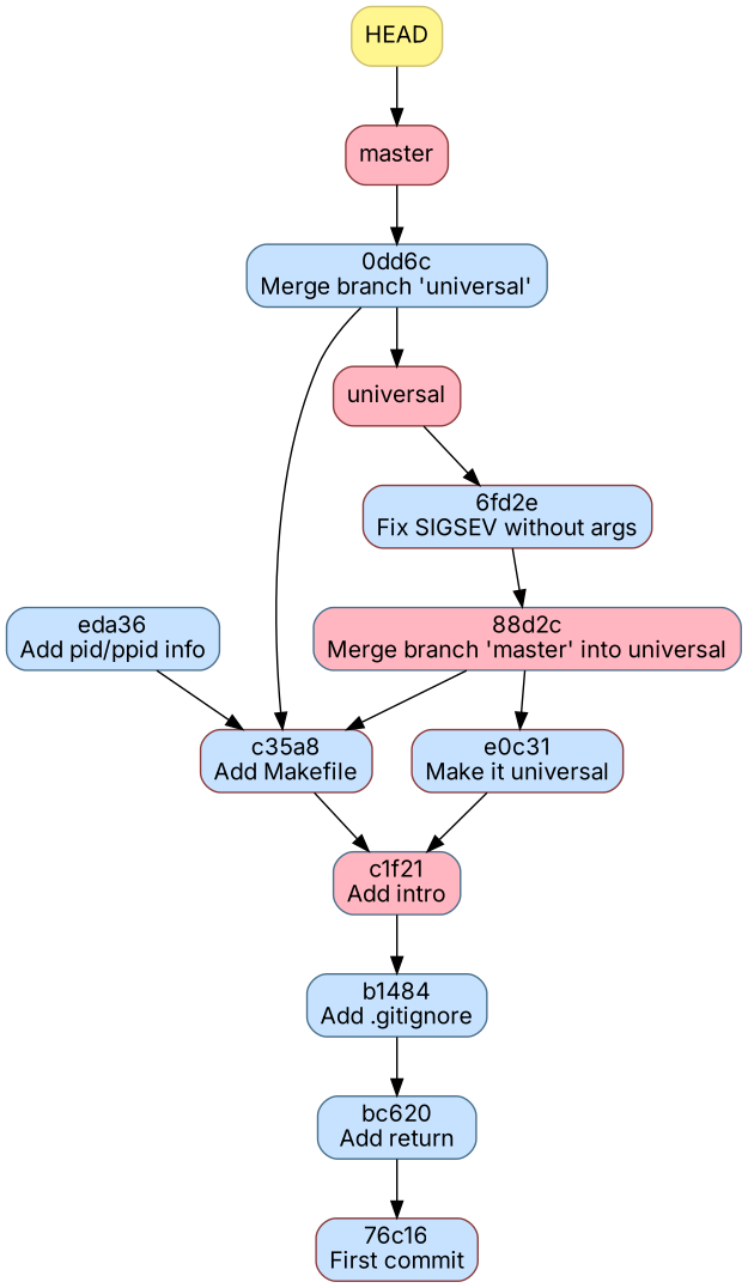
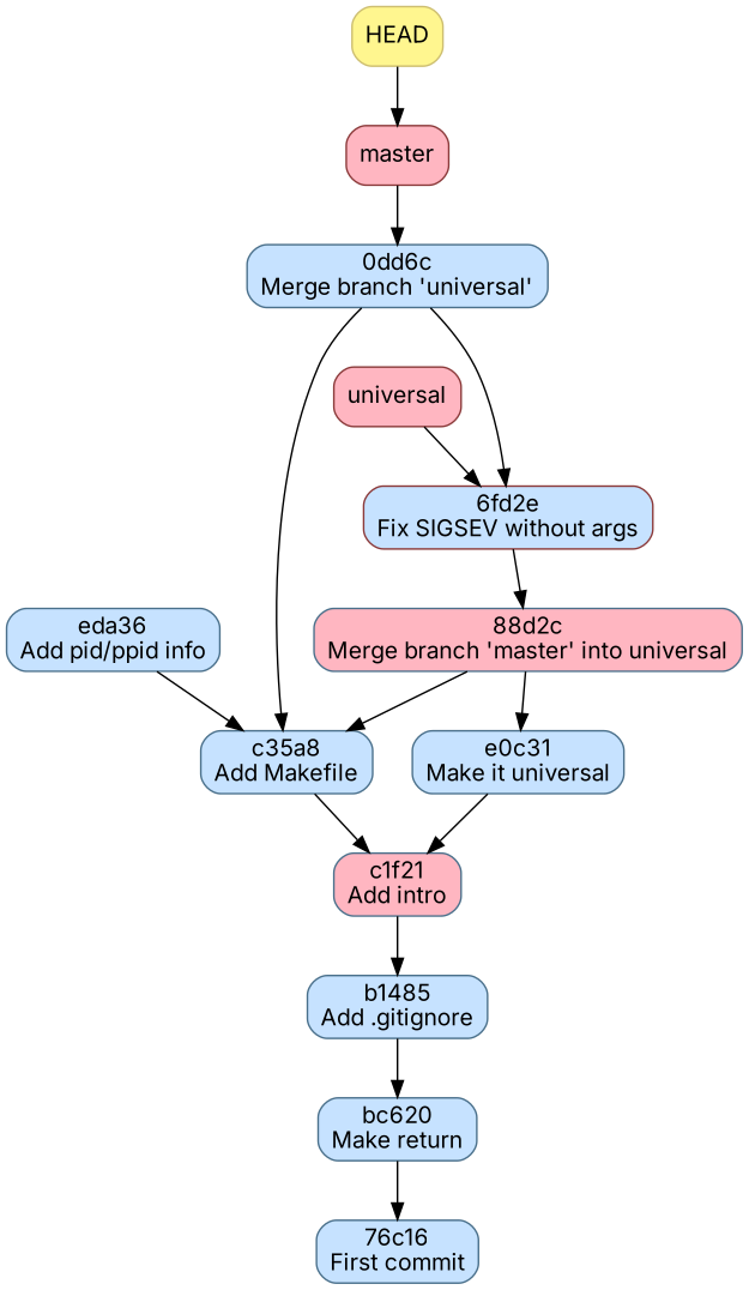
  digraph {
    fontname=Inter
    node [color=skyblue4 fillcolor=slategray1 fontname=Inter shape=box style="rounded,filled"]
    edge [fontname=Inter]
    n1 [color=indianred4 fillcolor=lightpink label=master]
    n2 [label="0dd6c\nMerge branch 'universal'"]
    n3 [color=indianred4 label="6fd2e\nFix SIGSEV without args"]
-   n4 [color=indianred4 label="c35a8\nAdd Makefile"]
+   n4 [label="c35a8\nAdd Makefile"]
    n5 [fillcolor=lightpink label="88d2c\nMerge branch 'master' into universal"]
    n6 [label="eda36\nAdd pid/ppid info"]
    n7 [color=indianred4 fillcolor=lightpink label=universal]
-   n8 [color=indianred4 label="e0c31\nMake it universal"]
+   n8 [label="e0c31\nMake it universal"]
    n9 [color=lightgoldenrod3 fillcolor=khaki1 label=HEAD]
    n10 [fillcolor=lightpink label="c1f21\nAdd intro"]
-   n11 [label="b1484\nAdd .gitignore"]
-   n12 [label="bc620\nAdd return"]
-   n13 [color=indianred4 label="76c16\nFirst commit"]
+   n11 [label="b1485\nAdd .gitignore"]
+   n12 [label="bc620\nMake return"]
+   n13 [label="76c16\nFirst commit"]
    n1 -> n2
-   n2 -> n7
+   n2 -> n3
    n2 -> n4
    n3 -> n5
    n4 -> n10
    n5 -> n4
    n5 -> n8
    n6 -> n4
    n7 -> n3
    n8 -> n10
    n9 -> n1
    n10 -> n11
    n11 -> n12
    n12 -> n13
  }
